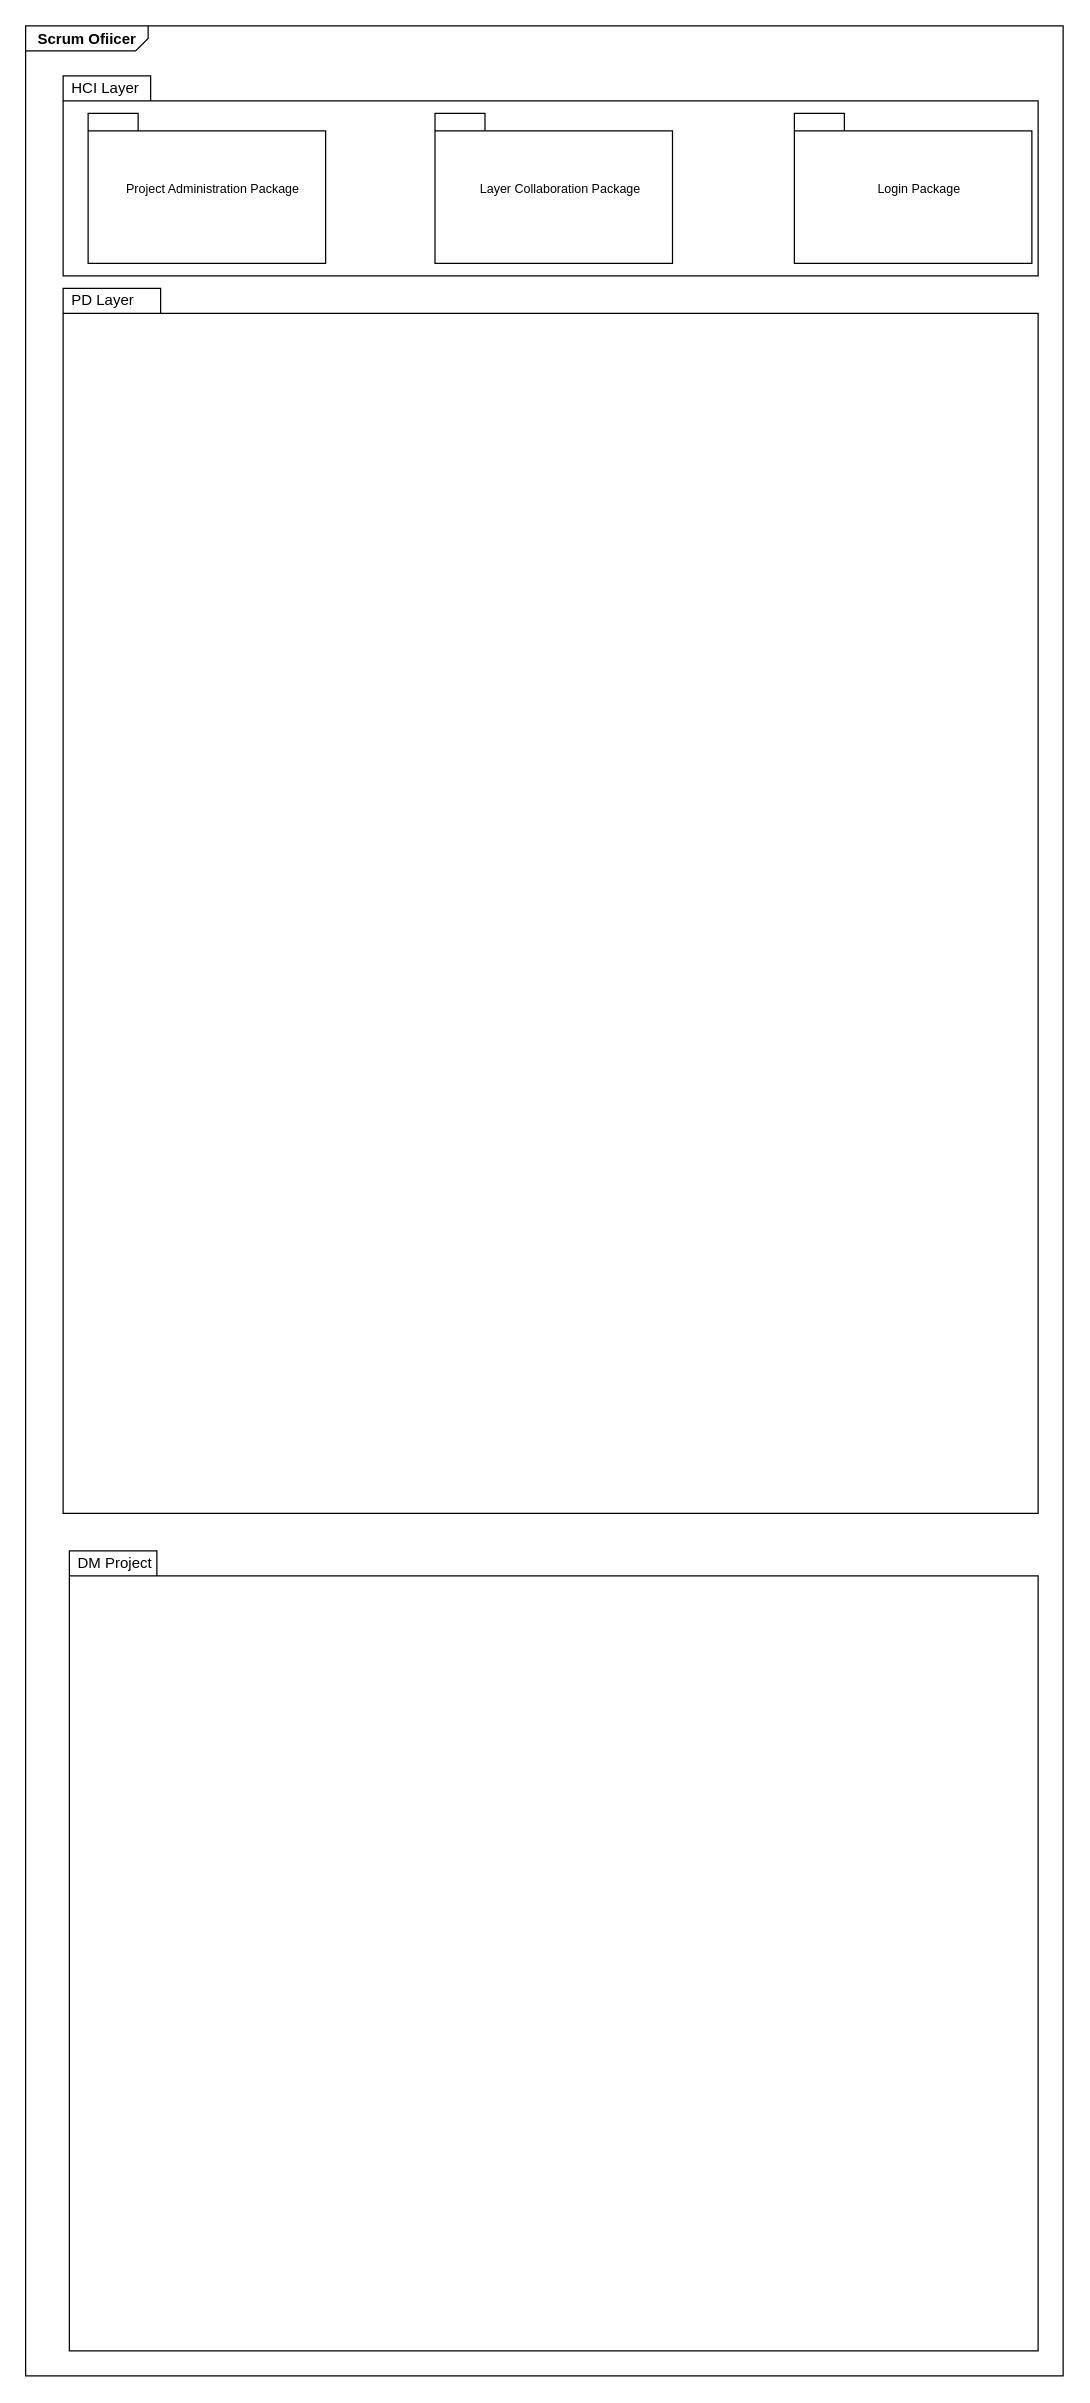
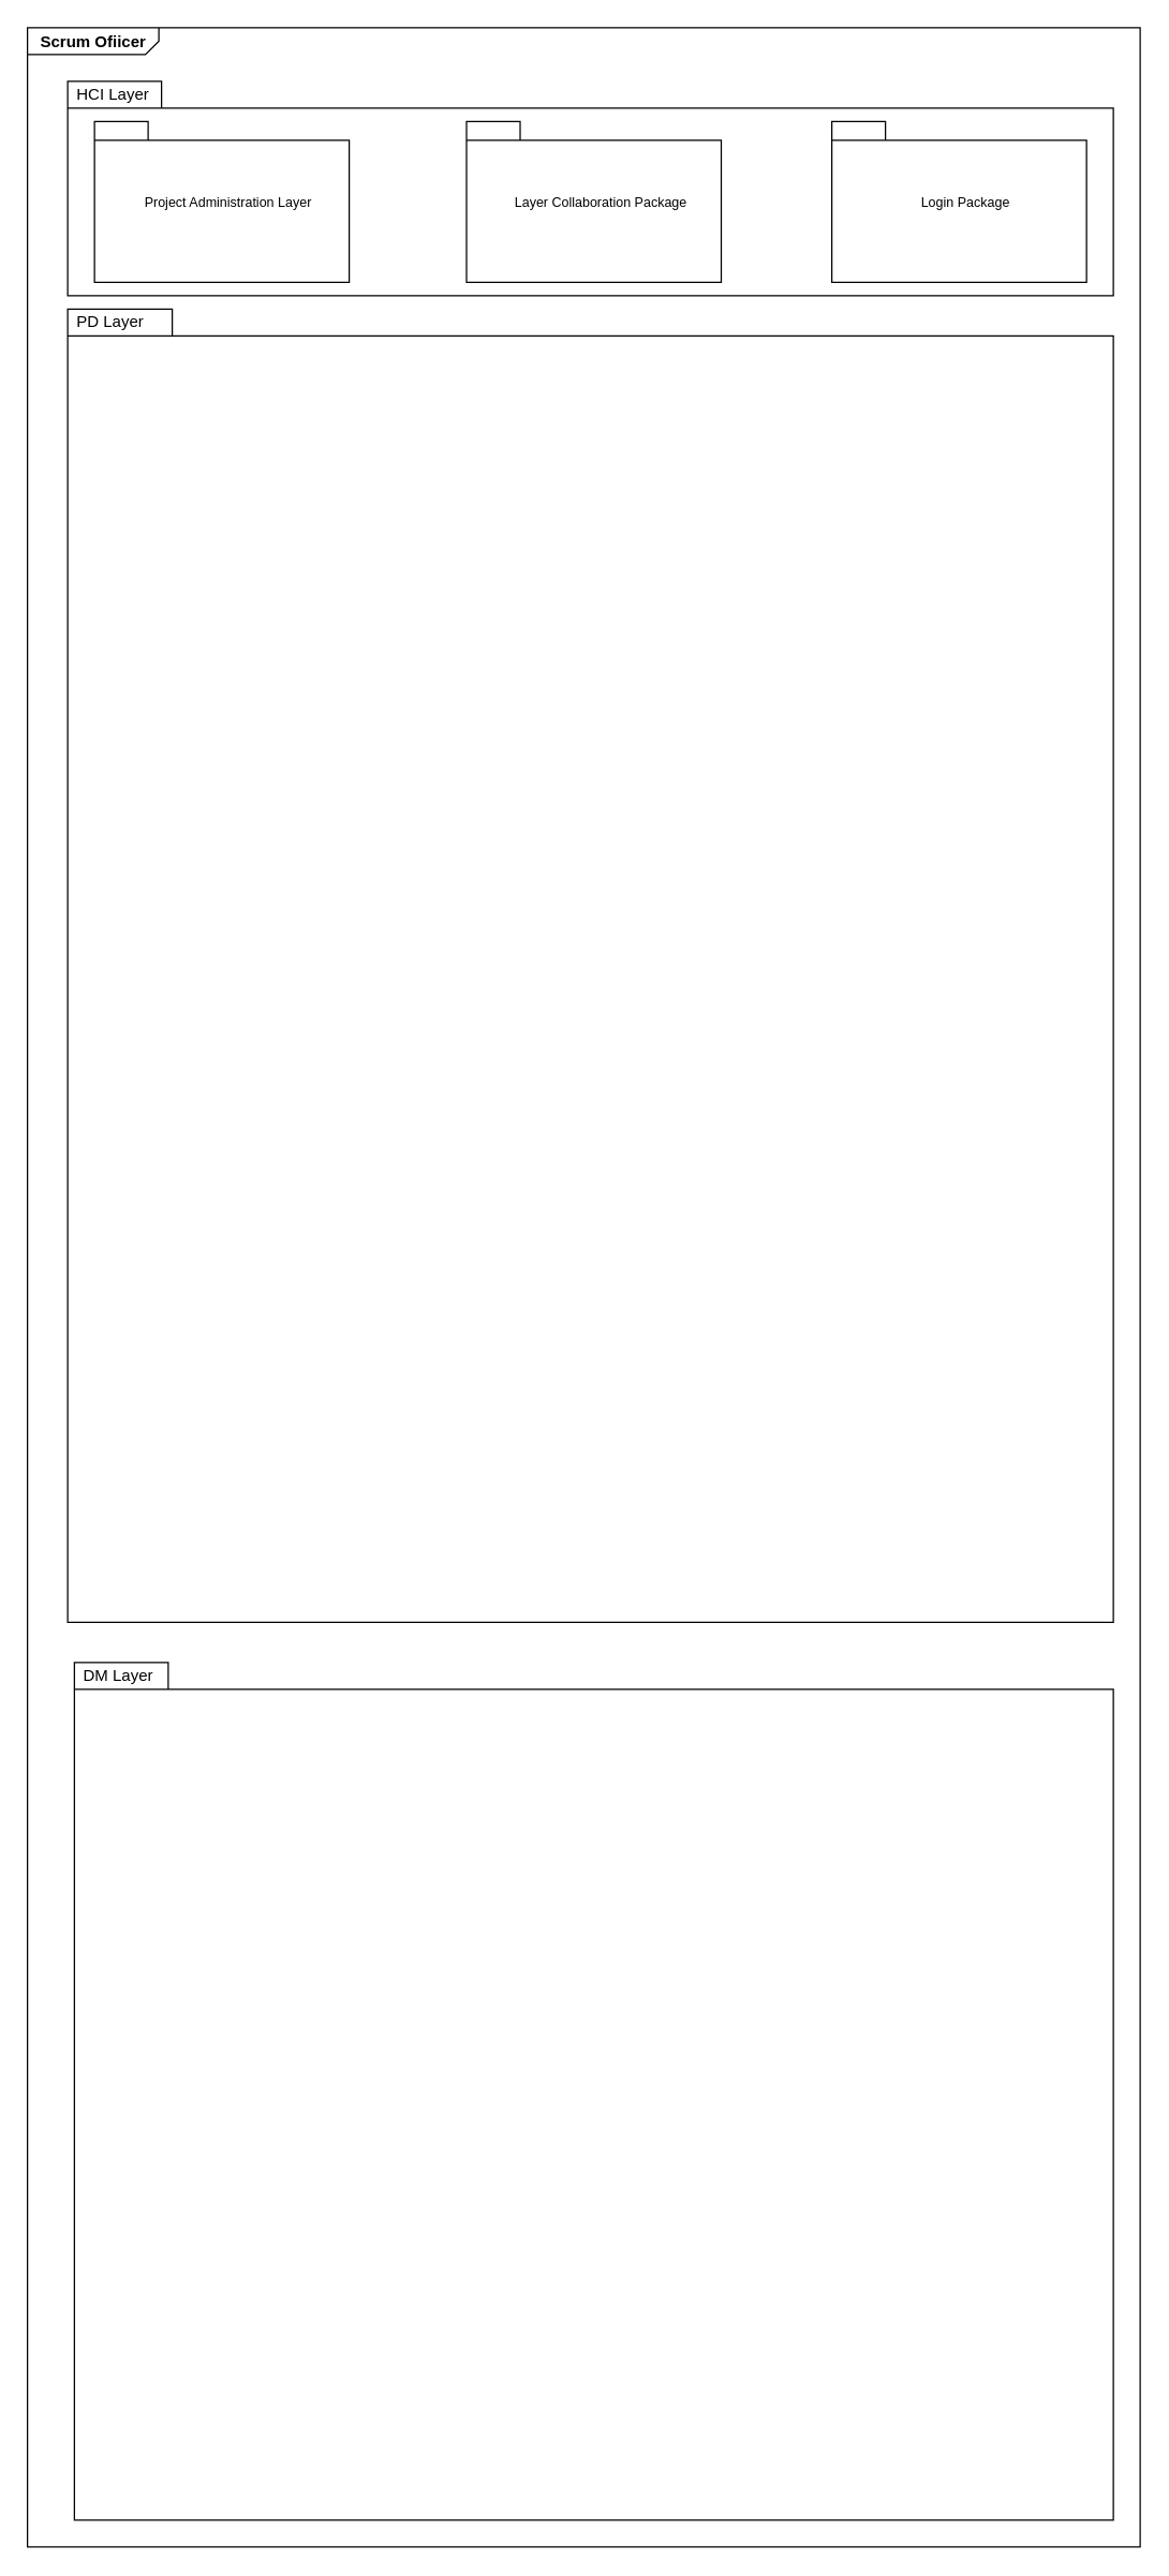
  <mxCell id="0" />
  <mxCell id="1" parent="0" />
  <mxCell id="2" value="&lt;p style=&quot;margin: 0px ; margin-top: 4px ; margin-left: 10px ; text-align: left&quot;&gt;&lt;b&gt;Scrum Ofiice&lt;/b&gt;&lt;b&gt;r&lt;/b&gt;&lt;/p&gt;" style="html=1;shape=mxgraph.sysml.package;xSize=90;align=left;spacingLeft=10;overflow=fill;strokeWidth=1;recursiveResize=0;labelX=98;" vertex="1" parent="1"><mxGeometry x="20" y="20" width="830" height="1880" as="geometry" /></mxCell>
  <mxCell id="3" value="HCI Layer" style="shape=folder;xSize=90;align=left;spacingLeft=10;align=left;verticalAlign=top;spacingLeft=5;spacingTop=-4;tabWidth=70;tabHeight=20;tabPosition=left;html=1;strokeWidth=1;recursiveResize=0;" vertex="1" parent="2"><mxGeometry x="30" y="40" width="780" height="160" as="geometry" /></mxCell>
  <mxCell id="4" value="PD Layer" style="shape=folder;xSize=90;align=left;spacingLeft=10;align=left;verticalAlign=top;spacingLeft=5;spacingTop=-4;tabWidth=70;tabHeight=20;tabPosition=left;html=1;strokeWidth=1;recursiveResize=0;" vertex="1" parent="2"><mxGeometry x="30" y="210" width="780" height="980" as="geometry" /></mxCell>
- <mxCell id="5" value="DM Project" style="shape=folder;xSize=90;align=left;spacingLeft=10;align=left;verticalAlign=top;spacingLeft=5;spacingTop=-4;tabWidth=70;tabHeight=20;tabPosition=left;html=1;strokeWidth=1;recursiveResize=0;" vertex="1" parent="2"><mxGeometry x="35" y="1220" width="775" height="640" as="geometry" /></mxCell>
- <mxCell id="6" value="Project Administration Package" style="strokeColor=inherit;fillColor=inherit;gradientColor=inherit;shape=folder;spacingLeft=10;tabWidth=40;tabHeight=14;tabPosition=left;fontSize=10;html=1;whiteSpace=wrap;" vertex="1" parent="2"><mxGeometry x="50" y="70" width="190" height="120" as="geometry" /></mxCell>
+ <mxCell id="5" value="DM Layer" style="shape=folder;xSize=90;align=left;spacingLeft=10;align=left;verticalAlign=top;spacingLeft=5;spacingTop=-4;tabWidth=70;tabHeight=20;tabPosition=left;html=1;strokeWidth=1;recursiveResize=0;" vertex="1" parent="2"><mxGeometry x="35" y="1220" width="775" height="640" as="geometry" /></mxCell>
+ <mxCell id="6" value="Project Administration Layer" style="strokeColor=inherit;fillColor=inherit;gradientColor=inherit;shape=folder;spacingLeft=10;tabWidth=40;tabHeight=14;tabPosition=left;fontSize=10;html=1;whiteSpace=wrap;" vertex="1" parent="2"><mxGeometry x="50" y="70" width="190" height="120" as="geometry" /></mxCell>
  <mxCell id="7" value="Layer Collaboration Package" style="strokeColor=inherit;fillColor=inherit;gradientColor=inherit;shape=folder;spacingLeft=10;tabWidth=40;tabHeight=14;tabPosition=left;fontSize=10;html=1;whiteSpace=wrap;" vertex="1" parent="2"><mxGeometry x="327.5" y="70" width="190" height="120" as="geometry" /></mxCell>
- <mxCell id="8" value="Login Package" style="strokeColor=inherit;fillColor=inherit;gradientColor=inherit;shape=folder;spacingLeft=10;tabWidth=40;tabHeight=14;tabPosition=left;fontSize=10;html=1;whiteSpace=wrap;" vertex="1" parent="2"><mxGeometry x="615" y="70" width="190" height="120" as="geometry" /></mxCell>
+ <mxCell id="8" value="Login Package" style="strokeColor=inherit;fillColor=inherit;gradientColor=inherit;shape=folder;spacingLeft=10;tabWidth=40;tabHeight=14;tabPosition=left;fontSize=10;html=1;whiteSpace=wrap;" vertex="1" parent="2"><mxGeometry x="600" y="70" width="190" height="120" as="geometry" /></mxCell>
